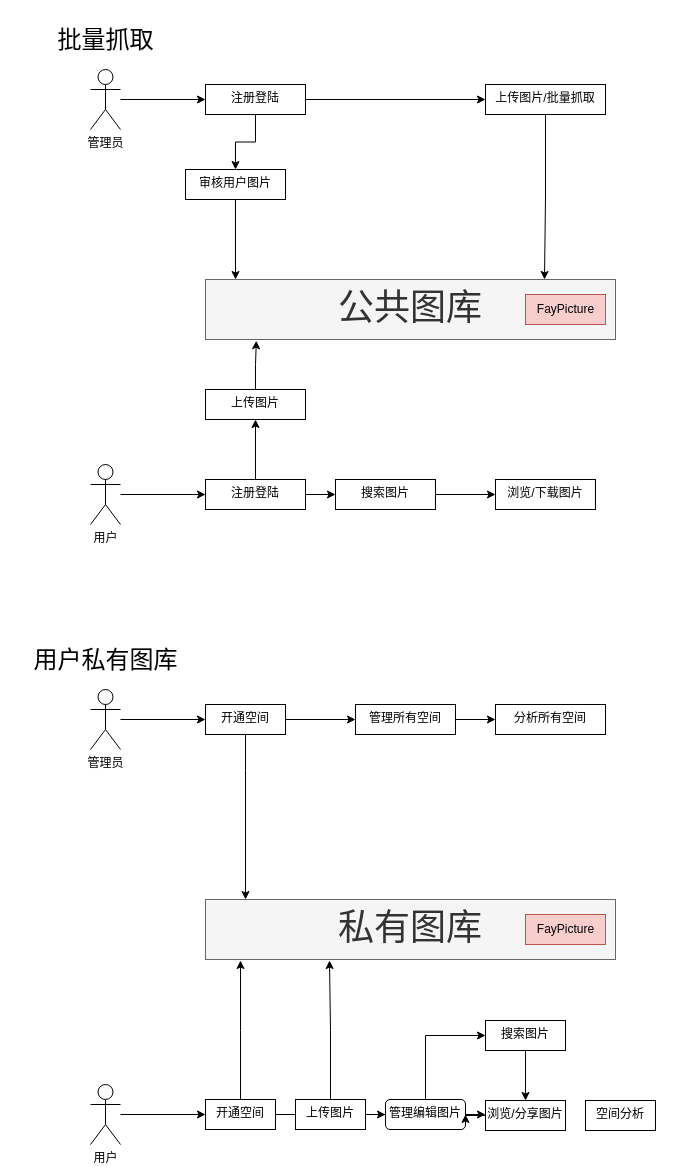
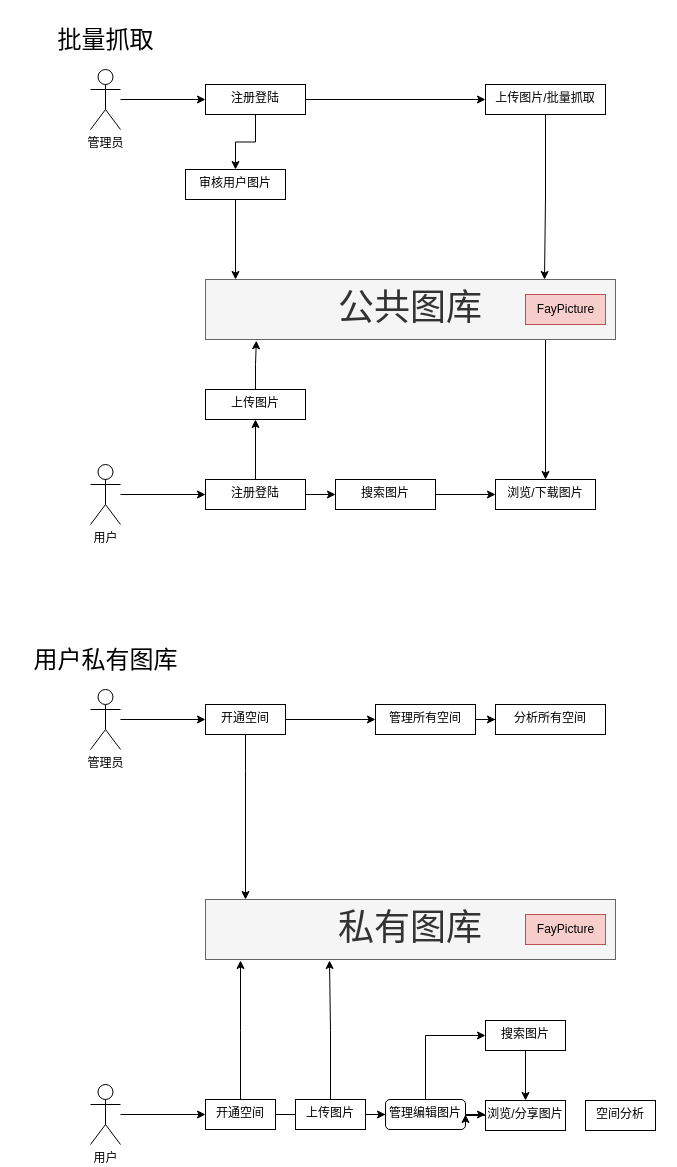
  <mxCell id="0" />
  <mxCell id="1" parent="0" />
  <mxCell id="2" value="&lt;font style=&quot;font-size: 24px;&quot;&gt;批量抓取&lt;/font&gt;" style="text;html=1;align=center;verticalAlign=middle;resizable=0;points=[];autosize=1;strokeColor=none;fillColor=none;" vertex="1" parent="1"><mxGeometry x="20" y="20" width="170" height="40" as="geometry" /></mxCell>
  <mxCell id="3" value="" style="edgeStyle=orthogonalEdgeStyle;rounded=0;orthogonalLoop=1;jettySize=auto;html=1;" edge="1" parent="1" source="4" target="7"><mxGeometry relative="1" as="geometry" /></mxCell>
  <mxCell id="4" value="管理员" style="shape=umlActor;verticalLabelPosition=bottom;verticalAlign=top;html=1;outlineConnect=0;" vertex="1" parent="1"><mxGeometry x="90" y="69" width="30" height="60" as="geometry" /></mxCell>
  <mxCell id="5" value="" style="edgeStyle=orthogonalEdgeStyle;rounded=0;orthogonalLoop=1;jettySize=auto;html=1;" edge="1" parent="1" source="7" target="9"><mxGeometry relative="1" as="geometry" /></mxCell>
  <mxCell id="6" value="" style="edgeStyle=orthogonalEdgeStyle;rounded=0;orthogonalLoop=1;jettySize=auto;html=1;" edge="1" parent="1" source="7" target="10"><mxGeometry relative="1" as="geometry" /></mxCell>
  <mxCell id="7" value="注册登陆" style="whiteSpace=wrap;html=1;verticalAlign=top;align=center;" vertex="1" parent="1"><mxGeometry x="205" y="84" width="100" height="30" as="geometry" /></mxCell>
  <mxCell id="8" value="" style="edgeStyle=orthogonalEdgeStyle;rounded=0;orthogonalLoop=1;jettySize=auto;html=1;" edge="1" parent="1" source="9" target="12"><mxGeometry relative="1" as="geometry"><Array as="points"><mxPoint x="255" y="279" /><mxPoint x="255" y="279" /></Array></mxGeometry></mxCell>
  <mxCell id="9" value="审核用户图片" style="whiteSpace=wrap;html=1;verticalAlign=top;" vertex="1" parent="1"><mxGeometry x="185" y="169" width="100" height="30" as="geometry" /></mxCell>
  <mxCell id="10" value="上传图片/批量抓取" style="whiteSpace=wrap;html=1;verticalAlign=top;" vertex="1" parent="1"><mxGeometry x="485" y="84" width="120" height="30" as="geometry" /></mxCell>
+ <mxCell id="11" style="edgeStyle=orthogonalEdgeStyle;rounded=0;orthogonalLoop=1;jettySize=auto;html=1;exitX=0.75;exitY=1;exitDx=0;exitDy=0;" edge="1" parent="1" source="12" target="19"><mxGeometry relative="1" as="geometry"><Array as="points"><mxPoint x="545" y="339" /></Array></mxGeometry></mxCell>
  <mxCell id="12" value="&lt;font style=&quot;font-size: 36px;&quot;&gt;公共图库&lt;/font&gt;" style="whiteSpace=wrap;html=1;verticalAlign=top;fillColor=#f5f5f5;fontColor=#333333;strokeColor=#666666;" vertex="1" parent="1"><mxGeometry x="205" y="279" width="410" height="60" as="geometry" /></mxCell>
  <mxCell id="13" value="上传图片" style="whiteSpace=wrap;html=1;verticalAlign=top;" vertex="1" parent="1"><mxGeometry x="205" y="389" width="100" height="30" as="geometry" /></mxCell>
  <mxCell id="14" style="edgeStyle=orthogonalEdgeStyle;rounded=0;orthogonalLoop=1;jettySize=auto;html=1;entryX=0.5;entryY=1;entryDx=0;entryDy=0;" edge="1" parent="1" source="16" target="13"><mxGeometry relative="1" as="geometry" /></mxCell>
  <mxCell id="15" value="" style="edgeStyle=orthogonalEdgeStyle;rounded=0;orthogonalLoop=1;jettySize=auto;html=1;" edge="1" parent="1" source="16" target="18"><mxGeometry relative="1" as="geometry" /></mxCell>
  <mxCell id="16" value="注册登陆" style="whiteSpace=wrap;html=1;verticalAlign=top;" vertex="1" parent="1"><mxGeometry x="205" y="479" width="100" height="30" as="geometry" /></mxCell>
  <mxCell id="17" value="" style="edgeStyle=orthogonalEdgeStyle;rounded=0;orthogonalLoop=1;jettySize=auto;html=1;" edge="1" parent="1" source="18" target="19"><mxGeometry relative="1" as="geometry" /></mxCell>
  <mxCell id="18" value="搜索图片" style="whiteSpace=wrap;html=1;verticalAlign=top;" vertex="1" parent="1"><mxGeometry x="335" y="479" width="100" height="30" as="geometry" /></mxCell>
  <mxCell id="19" value="浏览/下载图片" style="whiteSpace=wrap;html=1;verticalAlign=top;" vertex="1" parent="1"><mxGeometry x="495" y="479" width="100" height="30" as="geometry" /></mxCell>
  <mxCell id="20" style="edgeStyle=orthogonalEdgeStyle;rounded=0;orthogonalLoop=1;jettySize=auto;html=1;exitX=0.5;exitY=1;exitDx=0;exitDy=0;" edge="1" parent="1" source="10"><mxGeometry relative="1" as="geometry"><mxPoint x="544" y="279" as="targetPoint" /></mxGeometry></mxCell>
  <mxCell id="21" style="edgeStyle=orthogonalEdgeStyle;rounded=0;orthogonalLoop=1;jettySize=auto;html=1;exitX=0.5;exitY=0;exitDx=0;exitDy=0;entryX=0.124;entryY=1.02;entryDx=0;entryDy=0;entryPerimeter=0;" edge="1" parent="1" source="13" target="12"><mxGeometry relative="1" as="geometry" /></mxCell>
  <mxCell id="22" value="" style="edgeStyle=orthogonalEdgeStyle;rounded=0;orthogonalLoop=1;jettySize=auto;html=1;" edge="1" parent="1" source="23" target="16"><mxGeometry relative="1" as="geometry" /></mxCell>
  <mxCell id="23" value="用户" style="shape=umlActor;verticalLabelPosition=bottom;verticalAlign=top;html=1;outlineConnect=0;" vertex="1" parent="1"><mxGeometry x="90" y="464" width="30" height="60" as="geometry" /></mxCell>
  <mxCell id="24" value="&lt;font style=&quot;font-size: 24px;&quot;&gt;用户私有图库&lt;/font&gt;" style="text;html=1;align=center;verticalAlign=middle;resizable=0;points=[];autosize=1;strokeColor=none;fillColor=none;" vertex="1" parent="1"><mxGeometry x="20" y="640" width="170" height="40" as="geometry" /></mxCell>
  <mxCell id="25" value="" style="edgeStyle=orthogonalEdgeStyle;rounded=0;orthogonalLoop=1;jettySize=auto;html=1;" edge="1" parent="1" source="26" target="28"><mxGeometry relative="1" as="geometry" /></mxCell>
  <mxCell id="26" value="管理员" style="shape=umlActor;verticalLabelPosition=bottom;verticalAlign=top;html=1;outlineConnect=0;" vertex="1" parent="1"><mxGeometry x="90" y="689" width="30" height="60" as="geometry" /></mxCell>
  <mxCell id="27" value="" style="edgeStyle=orthogonalEdgeStyle;rounded=0;orthogonalLoop=1;jettySize=auto;html=1;" edge="1" parent="1" source="28" target="31"><mxGeometry relative="1" as="geometry" /></mxCell>
  <mxCell id="28" value="开通空间" style="whiteSpace=wrap;html=1;verticalAlign=top;align=center;" vertex="1" parent="1"><mxGeometry x="205" y="704" width="80" height="30" as="geometry" /></mxCell>
  <mxCell id="29" value="" style="edgeStyle=orthogonalEdgeStyle;rounded=0;orthogonalLoop=1;jettySize=auto;html=1;exitX=0.5;exitY=1;exitDx=0;exitDy=0;" edge="1" parent="1" source="28" target="32"><mxGeometry relative="1" as="geometry"><Array as="points"><mxPoint x="245" y="770" /><mxPoint x="245" y="770" /></Array><mxPoint x="255" y="829" as="sourcePoint" /></mxGeometry></mxCell>
  <mxCell id="30" value="" style="edgeStyle=orthogonalEdgeStyle;rounded=0;orthogonalLoop=1;jettySize=auto;html=1;" edge="1" parent="1" source="31" target="38"><mxGeometry relative="1" as="geometry" /></mxCell>
- <mxCell id="31" value="管理所有空间" style="whiteSpace=wrap;html=1;verticalAlign=top;" vertex="1" parent="1"><mxGeometry x="355" y="704" width="100" height="30" as="geometry" /></mxCell>
+ <mxCell id="31" value="管理所有空间" style="whiteSpace=wrap;html=1;verticalAlign=top;" vertex="1" parent="1"><mxGeometry x="375" y="704" width="100" height="30" as="geometry" /></mxCell>
  <mxCell id="32" value="&lt;font style=&quot;font-size: 36px;&quot;&gt;私有图库&lt;/font&gt;" style="whiteSpace=wrap;html=1;verticalAlign=top;fillColor=#f5f5f5;fontColor=#333333;strokeColor=#666666;" vertex="1" parent="1"><mxGeometry x="205" y="899" width="410" height="60" as="geometry" /></mxCell>
  <mxCell id="33" value="" style="edgeStyle=orthogonalEdgeStyle;rounded=0;orthogonalLoop=1;jettySize=auto;html=1;" edge="1" parent="1" source="35"><mxGeometry relative="1" as="geometry"><mxPoint x="335" y="1114" as="targetPoint" /></mxGeometry></mxCell>
  <mxCell id="34" style="edgeStyle=orthogonalEdgeStyle;rounded=0;orthogonalLoop=1;jettySize=auto;html=1;" edge="1" parent="1" source="35"><mxGeometry relative="1" as="geometry"><mxPoint x="240" y="960" as="targetPoint" /></mxGeometry></mxCell>
  <mxCell id="35" value="开通空间" style="whiteSpace=wrap;html=1;verticalAlign=top;" vertex="1" parent="1"><mxGeometry x="205" y="1099" width="70" height="30" as="geometry" /></mxCell>
  <mxCell id="36" value="" style="edgeStyle=orthogonalEdgeStyle;rounded=0;orthogonalLoop=1;jettySize=auto;html=1;" edge="1" parent="1" source="37" target="35"><mxGeometry relative="1" as="geometry" /></mxCell>
  <mxCell id="37" value="用户" style="shape=umlActor;verticalLabelPosition=bottom;verticalAlign=top;html=1;outlineConnect=0;" vertex="1" parent="1"><mxGeometry x="90" y="1084" width="30" height="60" as="geometry" /></mxCell>
  <mxCell id="38" value="分析所有空间" style="whiteSpace=wrap;html=1;verticalAlign=top;" vertex="1" parent="1"><mxGeometry x="495" y="704" width="110" height="30" as="geometry" /></mxCell>
  <mxCell id="39" value="" style="edgeStyle=orthogonalEdgeStyle;rounded=0;orthogonalLoop=1;jettySize=auto;html=1;" edge="1" parent="1" source="40" target="43"><mxGeometry relative="1" as="geometry" /></mxCell>
  <mxCell id="40" value="上传图片" style="whiteSpace=wrap;html=1;verticalAlign=top;" vertex="1" parent="1"><mxGeometry x="295" y="1099" width="70" height="30" as="geometry" /></mxCell>
  <mxCell id="41" value="" style="edgeStyle=orthogonalEdgeStyle;rounded=0;orthogonalLoop=1;jettySize=auto;html=1;" edge="1" parent="1" source="43"><mxGeometry relative="1" as="geometry"><mxPoint x="485" y="1114" as="targetPoint" /></mxGeometry></mxCell>
  <mxCell id="42" style="edgeStyle=orthogonalEdgeStyle;rounded=0;orthogonalLoop=1;jettySize=auto;html=1;entryX=0;entryY=0.5;entryDx=0;entryDy=0;" edge="1" parent="1" source="43" target="46"><mxGeometry relative="1" as="geometry"><Array as="points"><mxPoint x="425" y="1035" /></Array></mxGeometry></mxCell>
  <mxCell id="43" value="管理编辑图片" style="whiteSpace=wrap;html=1;verticalAlign=top;rounded=1;" vertex="1" parent="1"><mxGeometry x="385" y="1099" width="80" height="30" as="geometry" /></mxCell>
  <mxCell id="44" style="edgeStyle=orthogonalEdgeStyle;rounded=0;orthogonalLoop=1;jettySize=auto;html=1;" edge="1" parent="1" source="40"><mxGeometry relative="1" as="geometry"><mxPoint x="329" y="960" as="targetPoint" /></mxGeometry></mxCell>
  <mxCell id="45" value="" style="edgeStyle=orthogonalEdgeStyle;rounded=0;orthogonalLoop=1;jettySize=auto;html=1;" edge="1" parent="1" source="46" target="48"><mxGeometry relative="1" as="geometry" /></mxCell>
  <mxCell id="46" value="搜索图片" style="whiteSpace=wrap;html=1;verticalAlign=top;" vertex="1" parent="1"><mxGeometry x="485" y="1020" width="80" height="30" as="geometry" /></mxCell>
  <mxCell id="47" value="" style="edgeStyle=orthogonalEdgeStyle;rounded=0;orthogonalLoop=1;jettySize=auto;html=1;" edge="1" parent="1" source="48" target="43"><mxGeometry relative="1" as="geometry" /></mxCell>
  <mxCell id="48" value="浏览/分享图片" style="whiteSpace=wrap;html=1;verticalAlign=top;" vertex="1" parent="1"><mxGeometry x="485" y="1100" width="80" height="30" as="geometry" /></mxCell>
  <mxCell id="49" value="空间分析" style="whiteSpace=wrap;html=1;verticalAlign=top;" vertex="1" parent="1"><mxGeometry x="585" y="1100" width="70" height="30" as="geometry" /></mxCell>
  <mxCell id="50" value="FayPicture" style="text;html=1;align=center;verticalAlign=middle;resizable=0;points=[];autosize=1;strokeColor=#b85450;fillColor=#f8cecc;" vertex="1" parent="1"><mxGeometry x="525" y="294" width="80" height="30" as="geometry" /></mxCell>
  <mxCell id="51" value="FayPicture" style="text;html=1;align=center;verticalAlign=middle;resizable=0;points=[];autosize=1;strokeColor=#b85450;fillColor=#f8cecc;" vertex="1" parent="1"><mxGeometry x="525" y="914" width="80" height="30" as="geometry" /></mxCell>
